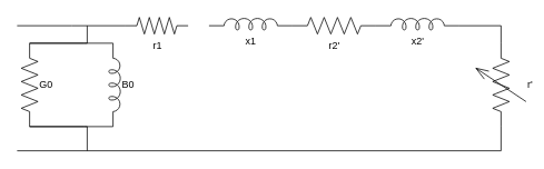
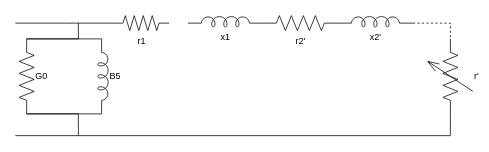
  <mxCell id="0" />
  <mxCell id="1" parent="0" />
  <mxCell id="2" style="edgeStyle=orthogonalEdgeStyle;rounded=0;orthogonalLoop=1;jettySize=auto;html=1;exitX=0;exitY=0.5;exitDx=0;exitDy=0;exitPerimeter=0;entryX=1;entryY=0.645;entryDx=0;entryDy=0;entryPerimeter=0;endArrow=none;endFill=0;dashed=1;" edge="1" parent="1" source="3" target="4"><mxGeometry relative="1" as="geometry" /></mxCell>
  <mxCell id="3" value="r2'" style="pointerEvents=1;verticalLabelPosition=bottom;shadow=0;dashed=0;align=center;html=1;verticalAlign=top;shape=mxgraph.electrical.resistors.resistor_2;" parent="1" vertex="1"><mxGeometry x="350" y="20" width="100" height="20" as="geometry" /></mxCell>
  <mxCell id="4" value="x1" style="pointerEvents=1;verticalLabelPosition=bottom;shadow=0;dashed=0;align=center;html=1;verticalAlign=top;shape=mxgraph.electrical.inductors.inductor_5;" parent="1" vertex="1"><mxGeometry x="250" y="21" width="100" height="14" as="geometry" /></mxCell>
- <mxCell id="5" style="edgeStyle=orthogonalEdgeStyle;rounded=0;orthogonalLoop=1;jettySize=auto;html=1;exitX=1;exitY=0.645;exitDx=0;exitDy=0;exitPerimeter=0;entryX=1;entryY=0.5;entryDx=0;entryDy=0;entryPerimeter=0;endArrow=none;endFill=0;" edge="1" parent="1" source="6" target="10"><mxGeometry relative="1" as="geometry" /></mxCell>
+ <mxCell id="5" style="edgeStyle=orthogonalEdgeStyle;rounded=0;orthogonalLoop=1;jettySize=auto;html=1;exitX=1;exitY=0.645;exitDx=0;exitDy=0;exitPerimeter=0;entryX=1;entryY=0.5;entryDx=0;entryDy=0;entryPerimeter=0;endArrow=none;endFill=0;dashed=1;" edge="1" parent="1" source="6" target="10"><mxGeometry relative="1" as="geometry" /></mxCell>
  <mxCell id="6" value="x2'" style="pointerEvents=1;verticalLabelPosition=bottom;shadow=0;dashed=0;align=center;html=1;verticalAlign=top;shape=mxgraph.electrical.inductors.inductor_5;" vertex="1" parent="1"><mxGeometry x="450" y="21" width="100" height="14" as="geometry" /></mxCell>
  <mxCell id="7" style="edgeStyle=orthogonalEdgeStyle;rounded=0;orthogonalLoop=1;jettySize=auto;html=1;exitX=0;exitY=0.5;exitDx=0;exitDy=0;exitPerimeter=0;endArrow=none;endFill=0;" edge="1" parent="1" source="8"><mxGeometry relative="1" as="geometry"><mxPoint x="20" y="30" as="targetPoint" /></mxGeometry></mxCell>
  <mxCell id="8" value="r1" style="pointerEvents=1;verticalLabelPosition=bottom;shadow=0;dashed=0;align=center;html=1;verticalAlign=top;shape=mxgraph.electrical.resistors.resistor_2;" vertex="1" parent="1"><mxGeometry x="150" y="20" width="75" height="20" as="geometry" /></mxCell>
  <mxCell id="9" style="edgeStyle=orthogonalEdgeStyle;rounded=0;orthogonalLoop=1;jettySize=auto;html=1;exitX=0;exitY=0.5;exitDx=0;exitDy=0;exitPerimeter=0;endArrow=none;endFill=0;" edge="1" parent="1" source="10"><mxGeometry relative="1" as="geometry"><mxPoint x="20" y="180" as="targetPoint" /><Array as="points"><mxPoint x="600" y="180" /></Array></mxGeometry></mxCell>
  <mxCell id="10" value="r'" style="pointerEvents=1;verticalLabelPosition=middle;shadow=0;dashed=0;align=left;html=1;verticalAlign=middle;shape=mxgraph.electrical.resistors.variable_resistor_2;direction=north;labelPosition=right;" vertex="1" parent="1"><mxGeometry x="570" y="51" width="60" height="100" as="geometry" /></mxCell>
  <mxCell id="11" style="edgeStyle=none;rounded=0;orthogonalLoop=1;jettySize=auto;html=1;exitX=0;exitY=0.5;exitDx=0;exitDy=0;exitPerimeter=0;endArrow=none;endFill=0;" edge="1" parent="1" source="13"><mxGeometry relative="1" as="geometry"><mxPoint x="104" y="30" as="targetPoint" /><Array as="points"><mxPoint x="104" y="51" /></Array></mxGeometry></mxCell>
  <mxCell id="12" style="edgeStyle=none;rounded=0;orthogonalLoop=1;jettySize=auto;html=1;exitX=1;exitY=0.5;exitDx=0;exitDy=0;exitPerimeter=0;endArrow=none;endFill=0;" edge="1" parent="1" source="13"><mxGeometry relative="1" as="geometry"><mxPoint x="104" y="180" as="targetPoint" /><Array as="points"><mxPoint x="104" y="151" /></Array></mxGeometry></mxCell>
  <mxCell id="13" value="G0" style="pointerEvents=1;verticalLabelPosition=middle;shadow=0;dashed=0;align=left;html=1;verticalAlign=middle;shape=mxgraph.electrical.resistors.resistor_2;direction=south;labelPosition=right;" vertex="1" parent="1"><mxGeometry x="25" y="51" width="20" height="100" as="geometry" /></mxCell>
  <mxCell id="14" style="edgeStyle=orthogonalEdgeStyle;rounded=0;orthogonalLoop=1;jettySize=auto;html=1;exitX=0;exitY=0.645;exitDx=0;exitDy=0;exitPerimeter=0;entryX=0;entryY=0.5;entryDx=0;entryDy=0;entryPerimeter=0;endArrow=none;endFill=0;" edge="1" parent="1" source="16" target="13"><mxGeometry relative="1" as="geometry"><Array as="points"><mxPoint x="100" y="51" /><mxPoint x="100" y="51" /></Array></mxGeometry></mxCell>
  <mxCell id="15" style="edgeStyle=orthogonalEdgeStyle;rounded=0;orthogonalLoop=1;jettySize=auto;html=1;exitX=1;exitY=0.645;exitDx=0;exitDy=0;exitPerimeter=0;entryX=1;entryY=0.5;entryDx=0;entryDy=0;entryPerimeter=0;endArrow=none;endFill=0;" edge="1" parent="1" source="16" target="13"><mxGeometry relative="1" as="geometry"><Array as="points"><mxPoint x="100" y="151" /><mxPoint x="100" y="151" /></Array></mxGeometry></mxCell>
- <mxCell id="16" value="B0" style="pointerEvents=1;verticalLabelPosition=middle;shadow=0;dashed=0;align=left;html=1;verticalAlign=middle;shape=mxgraph.electrical.inductors.inductor_5;direction=south;labelPosition=right;" vertex="1" parent="1"><mxGeometry x="130" y="51" width="14" height="100" as="geometry" /></mxCell>
+ <mxCell id="16" value="B5" style="pointerEvents=1;verticalLabelPosition=middle;shadow=0;dashed=0;align=left;html=1;verticalAlign=middle;shape=mxgraph.electrical.inductors.inductor_5;direction=south;labelPosition=right;" vertex="1" parent="1"><mxGeometry x="130" y="51" width="14" height="100" as="geometry" /></mxCell>
